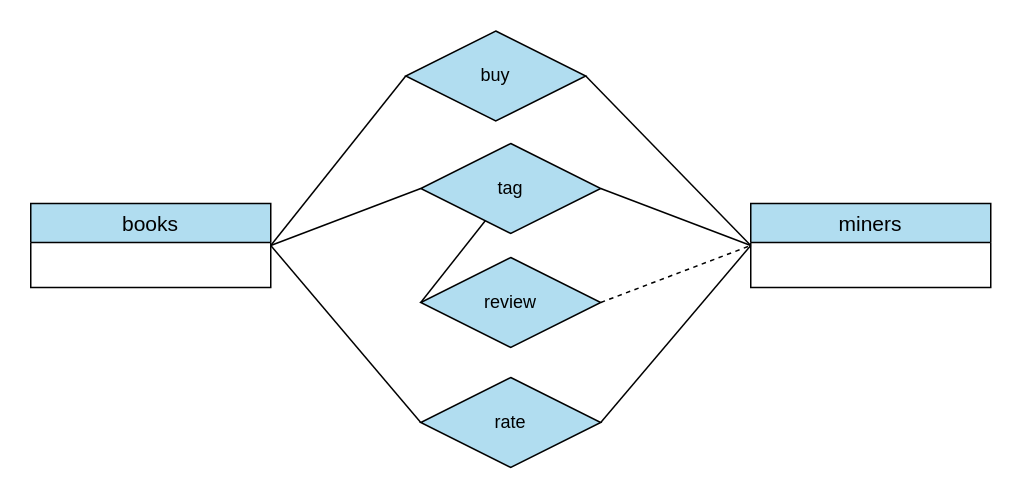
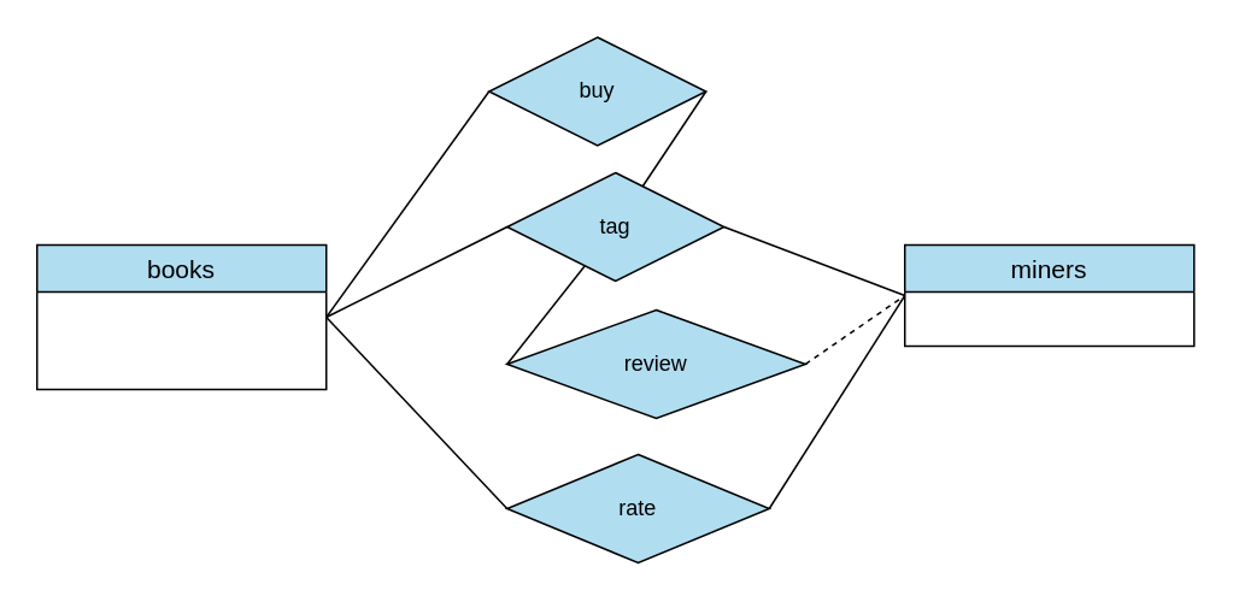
  <mxCell id="0" />
  <mxCell id="1" parent="0" />
  <mxCell id="2" value="miners" style="swimlane;fontStyle=0;childLayout=stackLayout;horizontal=1;startSize=26;horizontalStack=0;resizeParent=1;resizeParentMax=0;resizeLast=0;collapsible=1;marginBottom=0;align=center;fontSize=14;fillColor=#B1DDF0;strokeColor=#000000;fontColor=#000000;" parent="1" vertex="1"><mxGeometry x="500" y="135" width="160" height="56" as="geometry" /></mxCell>
- <mxCell id="3" value="books" style="swimlane;fontStyle=0;childLayout=stackLayout;horizontal=1;startSize=26;horizontalStack=0;resizeParent=1;resizeParentMax=0;resizeLast=0;collapsible=1;marginBottom=0;align=center;fontSize=14;fillColor=#B1DDF0;strokeColor=#000000;fontColor=#000000;" parent="1" vertex="1"><mxGeometry x="20" y="135" width="160" height="56" as="geometry" /></mxCell>
+ <mxCell id="3" value="books" style="swimlane;fontStyle=0;childLayout=stackLayout;horizontal=1;startSize=26;horizontalStack=0;resizeParent=1;resizeParentMax=0;resizeLast=0;collapsible=1;marginBottom=0;align=center;fontSize=14;fillColor=#B1DDF0;strokeColor=#000000;fontColor=#000000;" parent="1" vertex="1"><mxGeometry x="20" y="135" width="160" height="80" as="geometry" /></mxCell>
  <mxCell id="4" style="rounded=0;orthogonalLoop=1;jettySize=auto;html=1;exitX=0;exitY=0.5;exitDx=0;exitDy=0;entryX=1;entryY=0.5;entryDx=0;entryDy=0;endArrow=none;endFill=0;strokeColor=#000000;fontColor=#000000;" parent="1" source="6" target="3" edge="1"><mxGeometry relative="1" as="geometry" /></mxCell>
- <mxCell id="5" style="edgeStyle=none;rounded=0;orthogonalLoop=1;jettySize=auto;html=1;exitX=1;exitY=0.5;exitDx=0;exitDy=0;entryX=0;entryY=0.5;entryDx=0;entryDy=0;endArrow=none;endFill=0;strokeColor=#000000;fontColor=#000000;" parent="1" source="6" target="2" edge="1"><mxGeometry relative="1" as="geometry" /></mxCell>
+ <mxCell id="5" style="edgeStyle=none;rounded=0;orthogonalLoop=1;jettySize=auto;html=1;exitX=1;exitY=0.5;exitDx=0;exitDy=0;endArrow=none;endFill=0;strokeColor=#000000;fontColor=#000000;" parent="1" source="6" target="9" edge="1"><mxGeometry relative="1" as="geometry" /></mxCell>
  <mxCell id="6" value="buy" style="shape=rhombus;perimeter=rhombusPerimeter;whiteSpace=wrap;html=1;align=center;strokeColor=#000000;fontColor=#000000;fillColor=#B1DDF0;" parent="1" vertex="1"><mxGeometry x="270" y="20" width="120" height="60" as="geometry" /></mxCell>
  <mxCell id="7" style="rounded=0;orthogonalLoop=1;jettySize=auto;html=1;exitX=0;exitY=0.5;exitDx=0;exitDy=0;entryX=1;entryY=0.5;entryDx=0;entryDy=0;endArrow=none;endFill=0;strokeColor=#000000;fontColor=#000000;" parent="1" source="9" target="3" edge="1"><mxGeometry relative="1" as="geometry"><mxPoint x="180" y="223" as="targetPoint" /></mxGeometry></mxCell>
  <mxCell id="8" style="edgeStyle=none;rounded=0;orthogonalLoop=1;jettySize=auto;html=1;exitX=1;exitY=0.5;exitDx=0;exitDy=0;entryX=0;entryY=0.5;entryDx=0;entryDy=0;endArrow=none;endFill=0;strokeColor=#000000;fontColor=#000000;" parent="1" source="9" target="2" edge="1"><mxGeometry relative="1" as="geometry"><mxPoint x="510" y="223" as="targetPoint" /></mxGeometry></mxCell>
  <mxCell id="9" value="tag" style="shape=rhombus;perimeter=rhombusPerimeter;whiteSpace=wrap;html=1;align=center;strokeColor=#000000;fontColor=#000000;fillColor=#B1DDF0;" parent="1" vertex="1"><mxGeometry x="280" y="95" width="120" height="60" as="geometry" /></mxCell>
  <mxCell id="10" style="rounded=0;orthogonalLoop=1;jettySize=auto;html=1;exitX=0;exitY=0.5;exitDx=0;exitDy=0;endArrow=none;endFill=0;strokeColor=#000000;fontColor=#000000;" parent="1" source="12" target="9" edge="1"><mxGeometry relative="1" as="geometry"><mxPoint x="180" y="145" as="targetPoint" /></mxGeometry></mxCell>
  <mxCell id="11" style="edgeStyle=none;rounded=0;orthogonalLoop=1;jettySize=auto;html=1;exitX=1;exitY=0.5;exitDx=0;exitDy=0;entryX=0;entryY=0.5;entryDx=0;entryDy=0;endArrow=none;endFill=0;strokeColor=#000000;fontColor=#000000;dashed=1;" parent="1" source="12" target="2" edge="1"><mxGeometry relative="1" as="geometry"><mxPoint x="510" y="299" as="targetPoint" /></mxGeometry></mxCell>
- <mxCell id="12" value="review" style="shape=rhombus;perimeter=rhombusPerimeter;whiteSpace=wrap;html=1;align=center;strokeColor=#000000;fontColor=#000000;fillColor=#B1DDF0;" parent="1" vertex="1"><mxGeometry x="280" y="171" width="120" height="60" as="geometry" /></mxCell>
+ <mxCell id="12" value="review" style="shape=rhombus;perimeter=rhombusPerimeter;whiteSpace=wrap;html=1;align=center;strokeColor=#000000;fontColor=#000000;fillColor=#B1DDF0;" parent="1" vertex="1"><mxGeometry x="280" y="171" width="165" height="60" as="geometry" /></mxCell>
  <mxCell id="13" style="rounded=0;orthogonalLoop=1;jettySize=auto;html=1;exitX=0;exitY=0.5;exitDx=0;exitDy=0;endArrow=none;endFill=0;entryX=1;entryY=0.5;entryDx=0;entryDy=0;strokeColor=#000000;fontColor=#000000;" parent="1" source="15" target="3" edge="1"><mxGeometry relative="1" as="geometry"><mxPoint x="180" y="145" as="targetPoint" /></mxGeometry></mxCell>
  <mxCell id="14" style="edgeStyle=none;rounded=0;orthogonalLoop=1;jettySize=auto;html=1;exitX=1;exitY=0.5;exitDx=0;exitDy=0;entryX=0;entryY=0.5;entryDx=0;entryDy=0;endArrow=none;endFill=0;strokeColor=#000000;fontColor=#000000;" parent="1" source="15" target="2" edge="1"><mxGeometry relative="1" as="geometry"><mxPoint x="510" y="299" as="targetPoint" /></mxGeometry></mxCell>
- <mxCell id="15" value="rate" style="shape=rhombus;perimeter=rhombusPerimeter;whiteSpace=wrap;html=1;align=center;strokeColor=#000000;fontColor=#000000;fillColor=#B1DDF0;" parent="1" vertex="1"><mxGeometry x="280" y="251" width="120" height="60" as="geometry" /></mxCell>
+ <mxCell id="15" value="rate" style="shape=rhombus;perimeter=rhombusPerimeter;whiteSpace=wrap;html=1;align=center;strokeColor=#000000;fontColor=#000000;fillColor=#B1DDF0;" parent="1" vertex="1"><mxGeometry x="280" y="251" width="145" height="60" as="geometry" /></mxCell>
